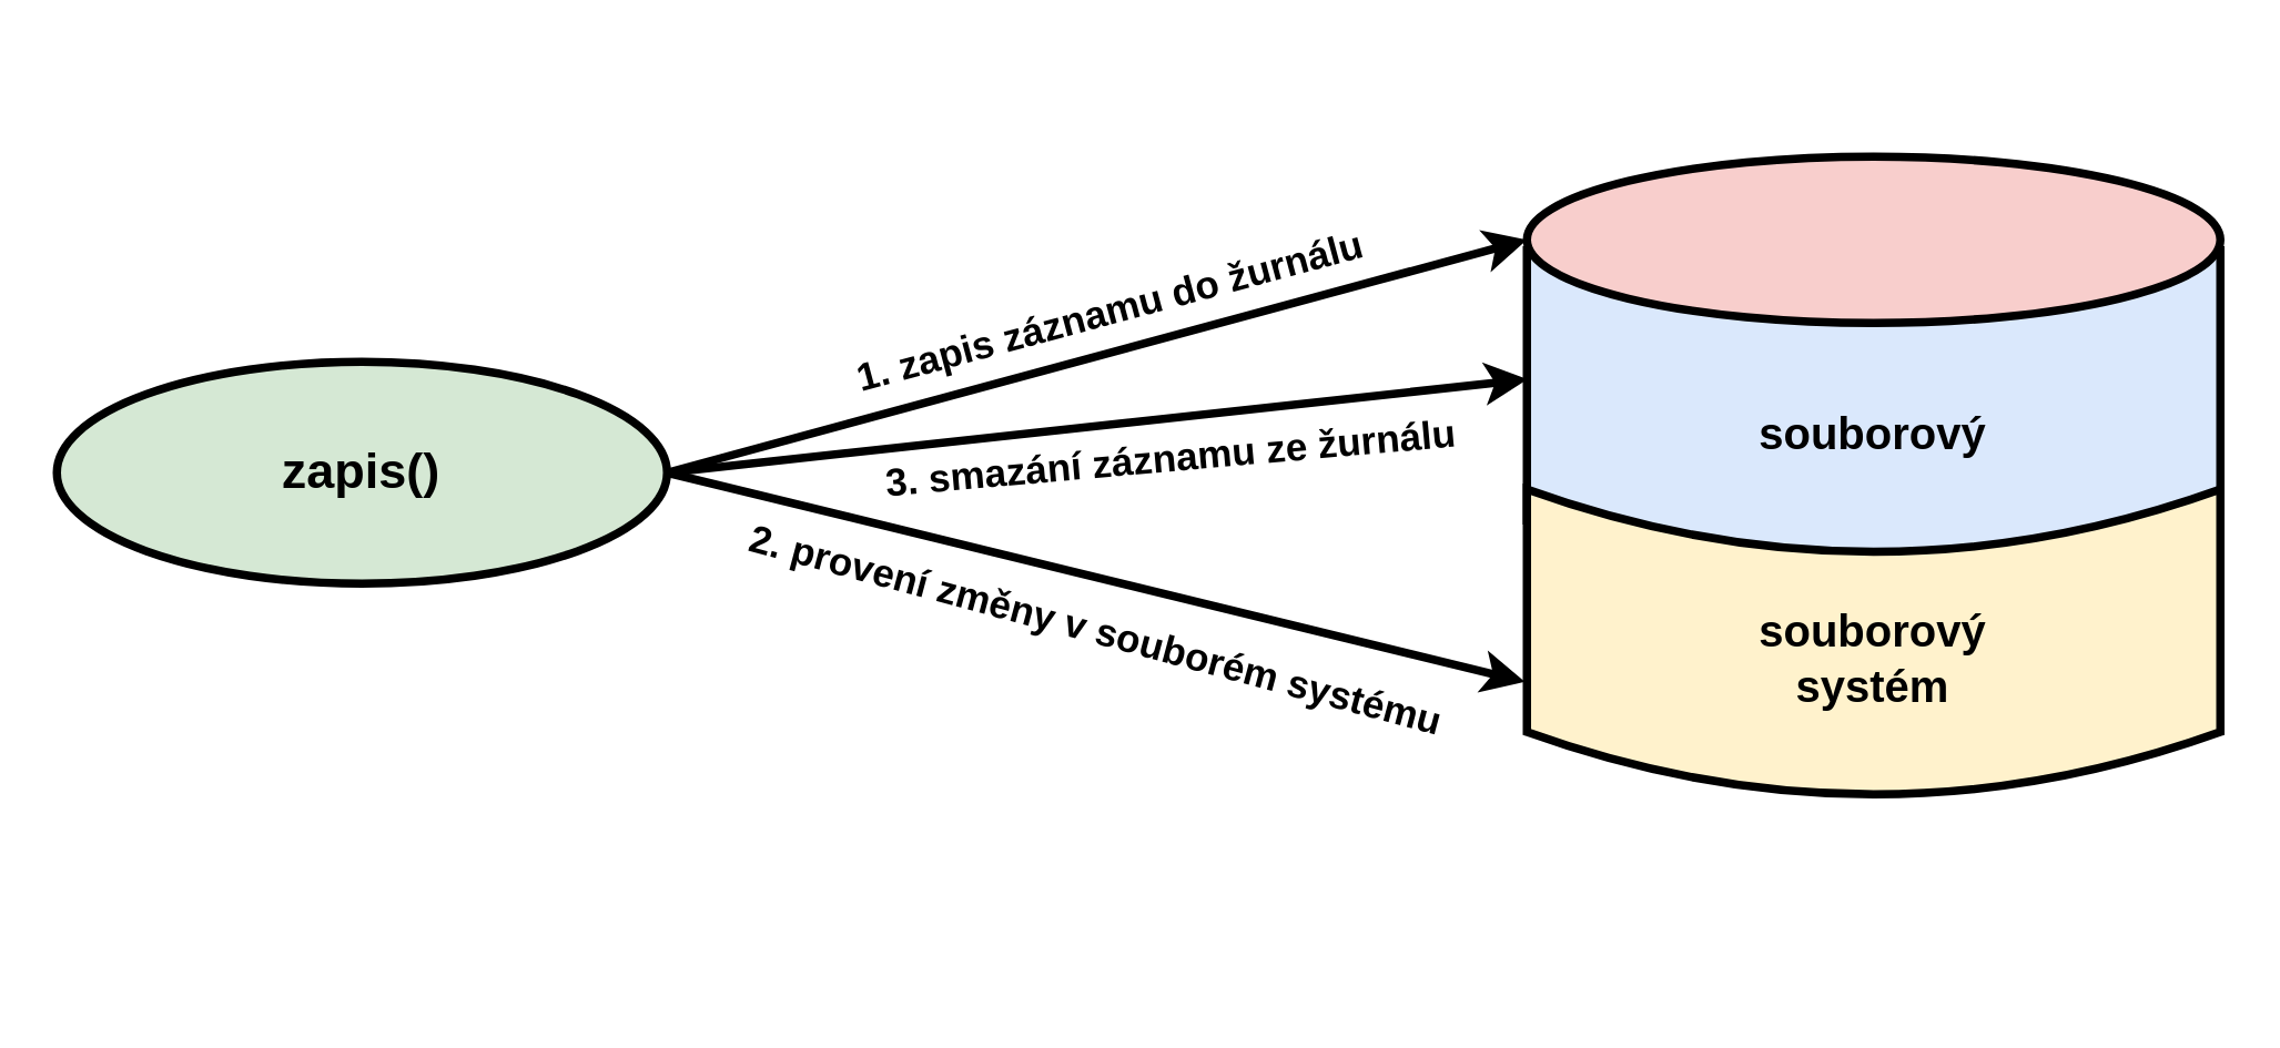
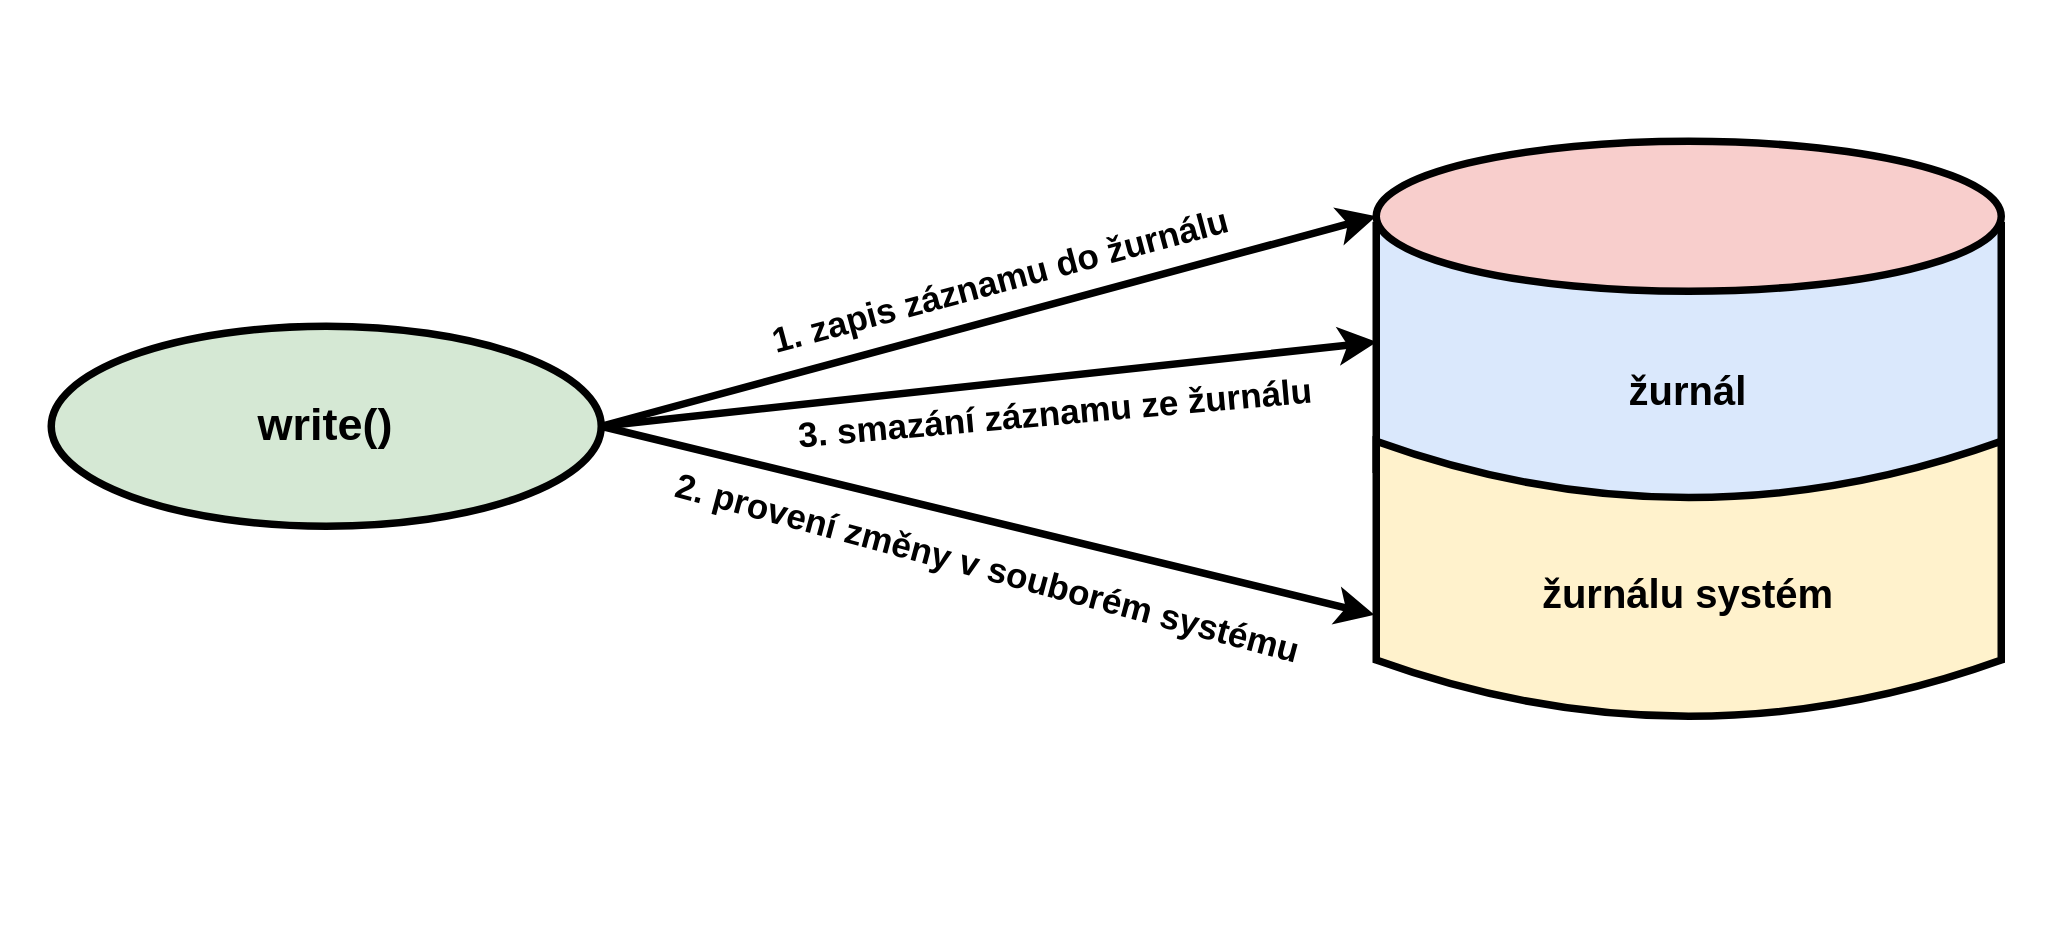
  <mxCell id="0" />
  <mxCell id="1" parent="0" />
- <mxCell id="2" value="&lt;font style=&quot;font-size: 18px;&quot;&gt;&lt;b style=&quot;&quot;&gt;zapis()&lt;/b&gt;&lt;/font&gt;" style="ellipse;whiteSpace=wrap;html=1;strokeWidth=3;fillColor=#d5e8d4;strokeColor=#000000;" vertex="1" parent="1"><mxGeometry x="20" y="130" width="220" height="80" as="geometry" /></mxCell>
+ <mxCell id="2" value="&lt;font style=&quot;font-size: 18px;&quot;&gt;&lt;b style=&quot;&quot;&gt;write()&lt;/b&gt;&lt;/font&gt;" style="ellipse;whiteSpace=wrap;html=1;strokeWidth=3;fillColor=#d5e8d4;strokeColor=#000000;" vertex="1" parent="1"><mxGeometry x="20" y="130" width="220" height="80" as="geometry" /></mxCell>
  <mxCell id="3" value="" style="endArrow=classic;html=1;rounded=0;exitX=1;exitY=0.5;exitDx=0;exitDy=0;entryX=0;entryY=0.5;entryDx=0;entryDy=0;strokeWidth=3;" edge="1" parent="1" source="2" target="8"><mxGeometry width="50" height="50" relative="1" as="geometry"><mxPoint x="360" y="100" as="sourcePoint" /><mxPoint x="410" y="50" as="targetPoint" /></mxGeometry></mxCell>
  <mxCell id="4" value="" style="endArrow=classic;html=1;rounded=0;entryX=0.579;entryY=0.001;entryDx=0;entryDy=0;strokeWidth=3;entryPerimeter=0;" edge="1" parent="1" target="7"><mxGeometry width="50" height="50" relative="1" as="geometry"><mxPoint x="240" y="170" as="sourcePoint" /><mxPoint x="560" y="96" as="targetPoint" /></mxGeometry></mxCell>
  <mxCell id="5" value="" style="endArrow=classic;html=1;rounded=0;strokeWidth=3;entryX=0.369;entryY=-0.003;entryDx=0;entryDy=0;entryPerimeter=0;" edge="1" parent="1" target="9"><mxGeometry width="50" height="50" relative="1" as="geometry"><mxPoint x="240" y="170" as="sourcePoint" /><mxPoint x="546" y="245" as="targetPoint" /></mxGeometry></mxCell>
  <mxCell id="6" value="" style="group" vertex="1" connectable="0" parent="1"><mxGeometry x="550" y="56" width="250" height="230" as="geometry" /></mxCell>
  <mxCell id="7" value="" style="shape=dataStorage;whiteSpace=wrap;html=1;fixedSize=1;rotation=-90;size=12.5;fillColor=#dae8fc;strokeColor=#000000;strokeWidth=3;" vertex="1" parent="6"><mxGeometry x="70" y="-36" width="110" height="250" as="geometry" /></mxCell>
  <mxCell id="8" value="&lt;span style=&quot;color: rgba(0, 0, 0, 0); font-family: monospace; font-size: 0px; text-align: start; text-wrap-mode: nowrap;&quot;&gt;%3CmxGraphModel%3E%3Croot%3E%3CmxCell%20id%3D%220%22%2F%3E%3CmxCell%20id%3D%221%22%20parent%3D%220%22%2F%3E%3CmxCell%20id%3D%222%22%20value%3D%22%22%20style%3D%22endArrow%3Dnone%3Bhtml%3D1%3Brounded%3D0%3BentryX%3D0%3BentryY%3D0.5%3BentryDx%3D0%3BentryDy%3D0%3B%22%20edge%3D%221%22%20parent%3D%221%22%3E%3CmxGeometry%20width%3D%2250%22%20height%3D%2250%22%20relative%3D%221%22%20as%3D%22geometry%22%3E%3CmxPoint%20x%3D%22980%22%20y%3D%22400%22%20as%3D%22sourcePoint%22%2F%3E%3CmxPoint%20x%3D%22980%22%20y%3D%22310%22%20as%3D%22targetPoint%22%2F%3E%3C%2FmxGeometry%3E%3C%2FmxCell%3E%3C%2Froot%3E%3C%2FmxGraphModel%3E&lt;/span&gt;" style="ellipse;whiteSpace=wrap;html=1;fillColor=#f8cecc;strokeColor=#000000;strokeWidth=3;" vertex="1" parent="6"><mxGeometry width="250" height="60" as="geometry" /></mxCell>
  <mxCell id="9" value="" style="shape=dataStorage;whiteSpace=wrap;html=1;fixedSize=1;rotation=-90;size=22.5;fillColor=#fff2cc;strokeColor=#000000;strokeWidth=3;" vertex="1" parent="6"><mxGeometry x="70" y="50" width="110" height="250" as="geometry" /></mxCell>
- <mxCell id="10" value="&lt;b&gt;&lt;font style=&quot;font-size: 16px;&quot;&gt;souborový systém&lt;/font&gt;&lt;/b&gt;" style="text;html=1;align=center;verticalAlign=middle;whiteSpace=wrap;rounded=0;" vertex="1" parent="6"><mxGeometry x="62" y="160" width="126" height="42" as="geometry" /></mxCell>
- <mxCell id="11" value="&lt;b&gt;&lt;font style=&quot;font-size: 16px;&quot;&gt;souborový&lt;/font&gt;&lt;/b&gt;" style="text;html=1;align=center;verticalAlign=middle;whiteSpace=wrap;rounded=0;" vertex="1" parent="6"><mxGeometry x="62" y="79" width="126" height="42" as="geometry" /></mxCell>
+ <mxCell id="10" value="&lt;b&gt;&lt;font style=&quot;font-size: 16px;&quot;&gt;žurnálu systém&lt;/font&gt;&lt;/b&gt;" style="text;html=1;align=center;verticalAlign=middle;whiteSpace=wrap;rounded=0;" vertex="1" parent="6"><mxGeometry x="62" y="160" width="126" height="42" as="geometry" /></mxCell>
+ <mxCell id="11" value="&lt;b&gt;&lt;font style=&quot;font-size: 16px;&quot;&gt;žurnál&lt;/font&gt;&lt;/b&gt;" style="text;html=1;align=center;verticalAlign=middle;whiteSpace=wrap;rounded=0;" vertex="1" parent="6"><mxGeometry x="62" y="79" width="126" height="42" as="geometry" /></mxCell>
  <mxCell id="12" value="&lt;b&gt;&lt;font style=&quot;font-size: 14px;&quot;&gt;2. provení změny v souborém systému&lt;/font&gt;&lt;/b&gt;" style="text;html=1;align=center;verticalAlign=middle;whiteSpace=wrap;rounded=0;rotation=15;" vertex="1" parent="1"><mxGeometry x="260" y="212" width="270" height="30" as="geometry" /></mxCell>
  <mxCell id="13" value="&lt;b&gt;&lt;font style=&quot;font-size: 14px;&quot;&gt;1. zapis záznamu do žurnálu&lt;/font&gt;&lt;/b&gt;" style="text;html=1;align=center;verticalAlign=middle;whiteSpace=wrap;rounded=0;rotation=-15;" vertex="1" parent="1"><mxGeometry x="265" y="97" width="270" height="30" as="geometry" /></mxCell>
  <mxCell id="14" value="&lt;b&gt;&lt;font style=&quot;font-size: 14px;&quot;&gt;3. smazání záznamu ze žurnálu&lt;/font&gt;&lt;/b&gt;" style="text;html=1;align=center;verticalAlign=middle;whiteSpace=wrap;rounded=0;rotation=-5;" vertex="1" parent="1"><mxGeometry x="287" y="150" width="270" height="30" as="geometry" /></mxCell>
